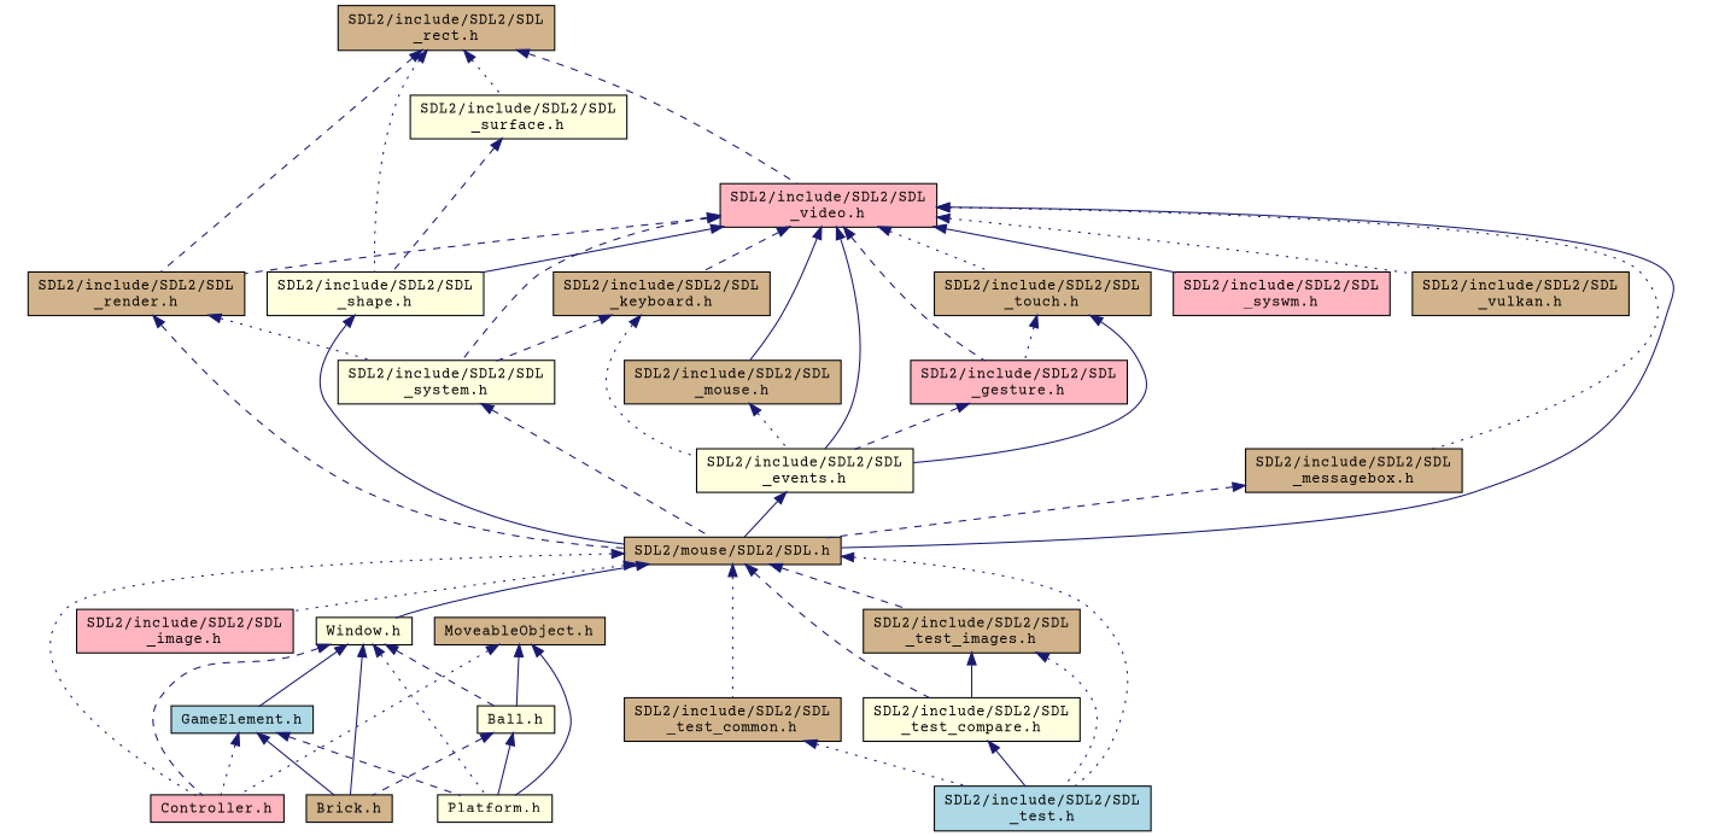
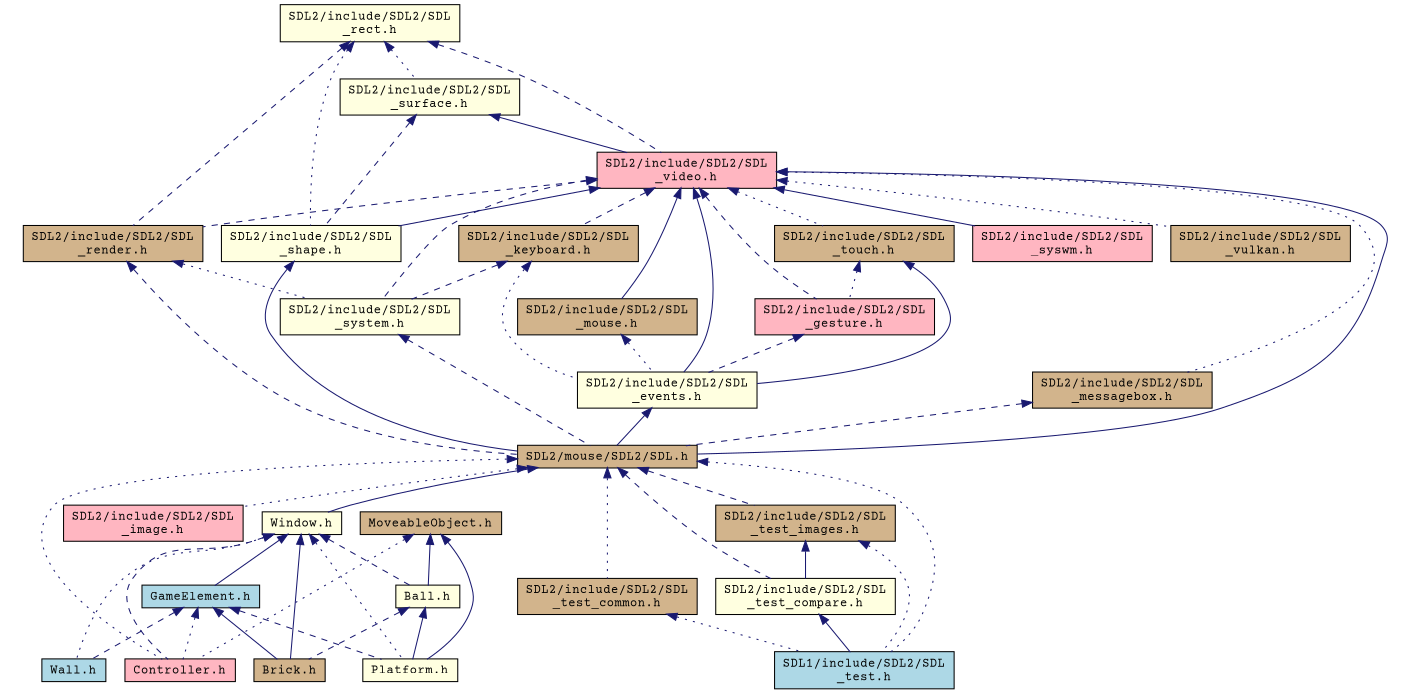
  digraph {
    fontname="Courier Prime"
    node [color=black fillcolor=tan fontname="Courier Prime" fontsize=12 shape=record style=filled]
    edge [color=midnightblue dir=back fontname="Courier Prime" fontsize=12 labelfontname=Helvetica labelfontsize=12 style=dashed]
-   n1 [fontcolor=black height=0.2 label="SDL2/include/SDL2/SDL\l_rect.h" width=0.4]
+   n1 [fillcolor=lightyellow fontcolor=black height=0.2 label="SDL2/include/SDL2/SDL\l_rect.h" width=0.4]
    n2 [fillcolor=lightpink height=0.2 label="SDL2/include/SDL2/SDL\l_video.h" width=0.4]
    n3 [height=0.2 label="SDL2/include/SDL2/SDL\l_render.h" width=0.4]
    n4 [fillcolor=lightyellow height=0.2 label="SDL2/include/SDL2/SDL\l_shape.h" width=0.4]
    n5 [fillcolor=lightyellow height=0.2 label="SDL2/include/SDL2/SDL\l_surface.h" width=0.4]
    n6 [fillcolor=lightyellow height=0.2 label="SDL2/include/SDL2/SDL\l_events.h" width=0.4]
    n7 [height=0.2 label="SDL2/mouse/SDL2/SDL.h" width=0.4]
    n8 [height=0.2 label="SDL2/include/SDL2/SDL\l_keyboard.h" width=0.4]
    n9 [fillcolor=lightyellow height=0.2 label="SDL2/include/SDL2/SDL\l_system.h" width=0.4]
    n10 [height=0.2 label="SDL2/include/SDL2/SDL\l_mouse.h" width=0.4]
    n11 [fillcolor=lightpink height=0.2 label="SDL2/include/SDL2/SDL\l_gesture.h" width=0.4]
    n12 [height=0.2 label="SDL2/include/SDL2/SDL\l_touch.h" width=0.4]
    n13 [height=0.2 label="SDL2/include/SDL2/SDL\l_messagebox.h" width=0.4]
    n14 [fillcolor=lightpink height=0.2 label="SDL2/include/SDL2/SDL\l_syswm.h" width=0.4]
    n15 [height=0.2 label="SDL2/include/SDL2/SDL\l_vulkan.h" width=0.4]
    n16 [fillcolor=lightyellow height=0.2 label="Window.h" width=0.4]
    n17 [fillcolor=lightpink height=0.2 label="Controller.h" width=0.4]
    n18 [fillcolor=lightpink height=0.2 label="SDL2/include/SDL2/SDL\l_image.h" width=0.4]
-   n19 [fillcolor=lightblue height=0.2 label="SDL2/include/SDL2/SDL\l_test.h" width=0.4]
+   n19 [fillcolor=lightblue height=0.2 label="SDL1/include/SDL2/SDL\l_test.h" width=0.4]
    n20 [height=0.2 label="SDL2/include/SDL2/SDL\l_test_common.h" width=0.4]
    n21 [fillcolor=lightyellow height=0.2 label="SDL2/include/SDL2/SDL\l_test_compare.h" width=0.4]
    n22 [height=0.2 label="SDL2/include/SDL2/SDL\l_test_images.h" width=0.4]
    n23 [fillcolor=lightyellow height=0.2 label="Ball.h" width=0.4]
    n24 [height=0.2 label="Brick.h" width=0.4]
    n25 [fillcolor=lightyellow height=0.2 label="Platform.h" width=0.4]
    n26 [fillcolor=lightblue height=0.2 label="GameElement.h" width=0.4]
+   n27 [fillcolor=lightblue height=0.2 label="Wall.h" width=0.4]
    n28 [height=0.2 label="MoveableObject.h" width=0.4]
    n1 -> n2
    n1 -> n3
    n1 -> n4 [style=dotted]
    n1 -> n5 [style=dotted]
    n2 -> n3
    n2 -> n4 [style=solid]
    n2 -> n6 [style=solid]
    n2 -> n7 [style=solid]
    n2 -> n8
    n2 -> n9
    n2 -> n10 [style=solid]
    n2 -> n11
    n2 -> n12 [style=dotted]
    n2 -> n13 [style=dotted]
    n2 -> n14 [style=solid]
    n2 -> n15 [style=dotted]
    n3 -> n7
    n3 -> n9 [style=dotted]
    n4 -> n7 [style=solid]
+   n5 -> n2 [style=solid]
    n5 -> n4
    n6 -> n7 [style=solid]
    n7 -> n16 [style=solid]
    n7 -> n17 [style=dotted]
    n7 -> n18 [style=dotted]
    n7 -> n19 [style=dotted]
    n7 -> n20 [style=dotted]
    n7 -> n21
    n7 -> n22
    n8 -> n6 [style=dotted]
    n8 -> n9
    n9 -> n7
    n10 -> n6 [style=dotted]
    n11 -> n6
    n12 -> n6 [style=solid]
    n12 -> n11 [style=dotted]
    n13 -> n7
    n16 -> n17
    n16 -> n23
    n16 -> n24 [style=solid]
    n16 -> n25 [style=dotted]
    n16 -> n26 [style=solid]
+   n16 -> n27 [style=dotted]
    n20 -> n19 [style=dotted]
    n21 -> n19 [style=solid]
    n22 -> n19 [style=dotted]
    n22 -> n21 [style=solid]
    n23 -> n24
    n23 -> n25 [style=solid]
    n26 -> n17 [style=dotted]
    n26 -> n24 [style=solid]
    n26 -> n25
+   n26 -> n27
    n28 -> n17 [style=dotted]
    n28 -> n23 [style=solid]
    n28 -> n25 [style=solid]
  }
